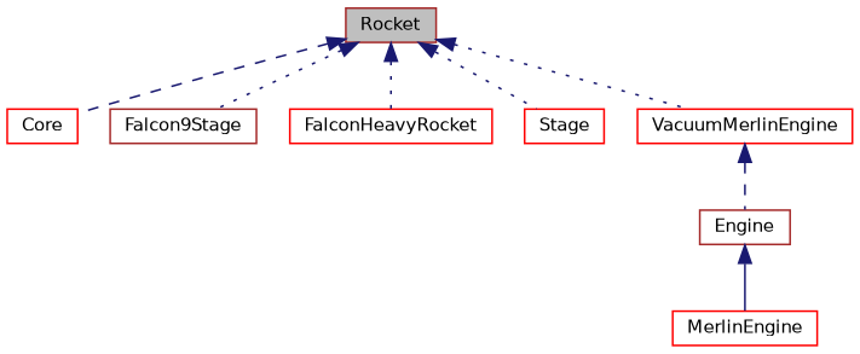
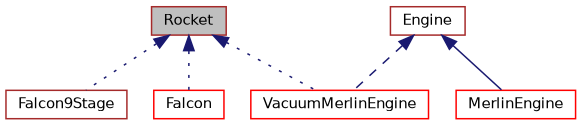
  digraph {
    node [color=red fillcolor=white fontname=Helvetica fontsize=10 shape=record style=filled]
    edge [color=midnightblue dir=back fontname=Helvetica fontsize=10 labelfontname=Helvetica labelfontsize=10 style=dotted]
    n1 [color=brown fillcolor=grey75 fontcolor=black height=0.2 label=Rocket width=0.4]
-   n2 [height=0.2 label=Core width=0.4]
    n3 [color=brown height=0.2 label=Falcon9Stage width=0.4]
-   n4 [height=0.2 label=FalconHeavyRocket width=0.4]
-   n5 [height=0.2 label=Stage width=0.4]
+   n5 [height=0.2 label=Falcon width=0.4]
    n6 [height=0.2 label=VacuumMerlinEngine width=0.4]
    n7 [color=brown height=0.2 label=Engine width=0.4]
    n8 [height=0.2 label=MerlinEngine width=0.4]
-   n1 -> n2 [style=dashed]
    n1 -> n3
-   n1 -> n4
    n1 -> n5
    n1 -> n6
-   n6 -> n7 [style=dashed]
+   n7 -> n6 [style=dashed]
    n7 -> n8 [style=solid]
  }
